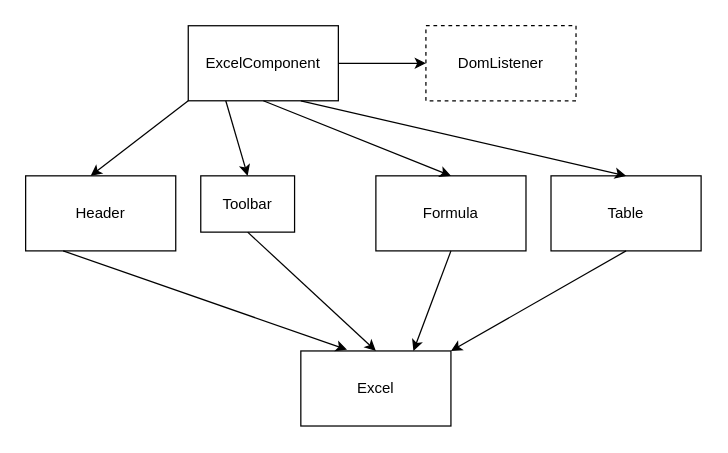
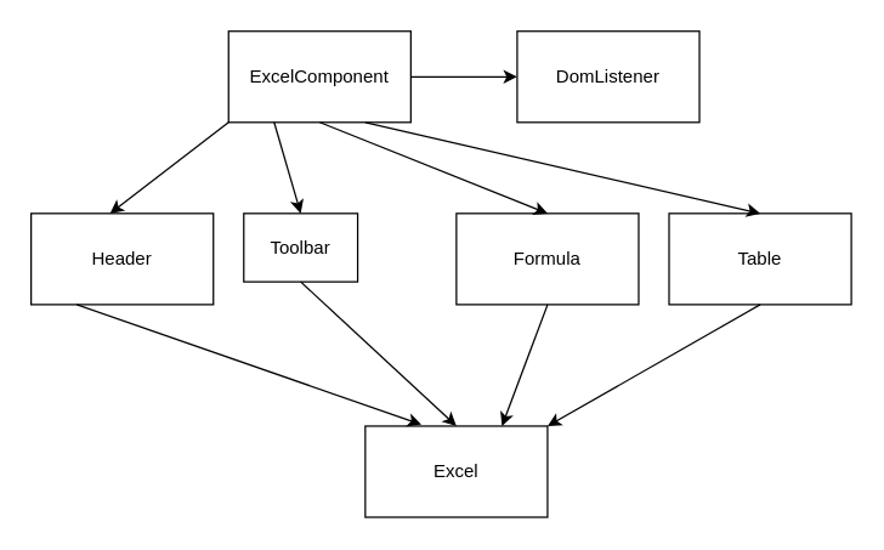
  <mxCell id="0" />
  <mxCell id="1" parent="0" />
- <mxCell id="2" value="DomListener" style="rounded=0;whiteSpace=wrap;html=1;dashed=1;" vertex="1" parent="1"><mxGeometry x="340" y="20" width="120" height="60" as="geometry" /></mxCell>
+ <mxCell id="2" value="DomListener" style="rounded=0;whiteSpace=wrap;html=1;" vertex="1" parent="1"><mxGeometry x="340" y="20" width="120" height="60" as="geometry" /></mxCell>
  <mxCell id="3" value="ExcelComponent" style="rounded=0;whiteSpace=wrap;html=1;" vertex="1" parent="1"><mxGeometry x="150" y="20" width="120" height="60" as="geometry" /></mxCell>
  <mxCell id="4" value="Header" style="rounded=0;whiteSpace=wrap;html=1;" vertex="1" parent="1"><mxGeometry x="20" y="140" width="120" height="60" as="geometry" /></mxCell>
  <mxCell id="5" value="Toolbar" style="rounded=0;whiteSpace=wrap;html=1;" vertex="1" parent="1"><mxGeometry x="160" y="140" width="75" height="45" as="geometry" /></mxCell>
  <mxCell id="6" value="Formula" style="rounded=0;whiteSpace=wrap;html=1;" vertex="1" parent="1"><mxGeometry x="300" y="140" width="120" height="60" as="geometry" /></mxCell>
  <mxCell id="7" value="Table" style="rounded=0;whiteSpace=wrap;html=1;" vertex="1" parent="1"><mxGeometry x="440" y="140" width="120" height="60" as="geometry" /></mxCell>
  <mxCell id="8" value="Excel" style="rounded=0;whiteSpace=wrap;html=1;" vertex="1" parent="1"><mxGeometry x="240" y="280" width="120" height="60" as="geometry" /></mxCell>
  <mxCell id="9" value="" style="endArrow=classic;html=1;entryX=0;entryY=0.5;entryDx=0;entryDy=0;exitX=1;exitY=0.5;exitDx=0;exitDy=0;" edge="1" parent="1" source="3" target="2"><mxGeometry width="50" height="50" relative="1" as="geometry"><mxPoint x="260" y="110" as="sourcePoint" /><mxPoint x="320" y="10" as="targetPoint" /></mxGeometry></mxCell>
  <mxCell id="10" value="" style="endArrow=classic;html=1;entryX=0.433;entryY=0;entryDx=0;entryDy=0;entryPerimeter=0;exitX=0;exitY=1;exitDx=0;exitDy=0;" edge="1" parent="1" source="3" target="4"><mxGeometry width="50" height="50" relative="1" as="geometry"><mxPoint x="160" y="80" as="sourcePoint" /><mxPoint x="210" y="30" as="targetPoint" /></mxGeometry></mxCell>
  <mxCell id="11" value="" style="endArrow=classic;html=1;exitX=0.25;exitY=1;exitDx=0;exitDy=0;entryX=0.5;entryY=0;entryDx=0;entryDy=0;" edge="1" parent="1" source="3" target="5"><mxGeometry width="50" height="50" relative="1" as="geometry"><mxPoint x="150" y="260" as="sourcePoint" /><mxPoint x="190" y="150" as="targetPoint" /></mxGeometry></mxCell>
  <mxCell id="12" value="" style="endArrow=classic;html=1;exitX=0.5;exitY=1;exitDx=0;exitDy=0;entryX=0.5;entryY=0;entryDx=0;entryDy=0;" edge="1" parent="1" source="3" target="6"><mxGeometry width="50" height="50" relative="1" as="geometry"><mxPoint x="150" y="260" as="sourcePoint" /><mxPoint x="200" y="210" as="targetPoint" /></mxGeometry></mxCell>
  <mxCell id="13" value="" style="endArrow=classic;html=1;entryX=0.5;entryY=0;entryDx=0;entryDy=0;exitX=0.75;exitY=1;exitDx=0;exitDy=0;" edge="1" parent="1" source="3" target="7"><mxGeometry width="50" height="50" relative="1" as="geometry"><mxPoint x="270" y="90" as="sourcePoint" /><mxPoint x="200" y="210" as="targetPoint" /></mxGeometry></mxCell>
  <mxCell id="14" value="" style="endArrow=classic;html=1;entryX=0.308;entryY=-0.017;entryDx=0;entryDy=0;entryPerimeter=0;exitX=0.25;exitY=1;exitDx=0;exitDy=0;" edge="1" parent="1" source="4" target="8"><mxGeometry width="50" height="50" relative="1" as="geometry"><mxPoint x="150" y="260" as="sourcePoint" /><mxPoint x="200" y="210" as="targetPoint" /></mxGeometry></mxCell>
  <mxCell id="15" value="" style="endArrow=classic;html=1;entryX=0.5;entryY=0;entryDx=0;entryDy=0;exitX=0.5;exitY=1;exitDx=0;exitDy=0;" edge="1" parent="1" source="5" target="8"><mxGeometry width="50" height="50" relative="1" as="geometry"><mxPoint x="150" y="260" as="sourcePoint" /><mxPoint x="200" y="210" as="targetPoint" /></mxGeometry></mxCell>
  <mxCell id="16" value="" style="endArrow=classic;html=1;exitX=0.5;exitY=1;exitDx=0;exitDy=0;entryX=0.75;entryY=0;entryDx=0;entryDy=0;" edge="1" parent="1" source="6" target="8"><mxGeometry width="50" height="50" relative="1" as="geometry"><mxPoint x="150" y="260" as="sourcePoint" /><mxPoint x="200" y="210" as="targetPoint" /></mxGeometry></mxCell>
  <mxCell id="17" value="" style="endArrow=classic;html=1;exitX=0.5;exitY=1;exitDx=0;exitDy=0;entryX=1;entryY=0;entryDx=0;entryDy=0;" edge="1" parent="1" source="7" target="8"><mxGeometry width="50" height="50" relative="1" as="geometry"><mxPoint x="150" y="260" as="sourcePoint" /><mxPoint x="200" y="210" as="targetPoint" /></mxGeometry></mxCell>
